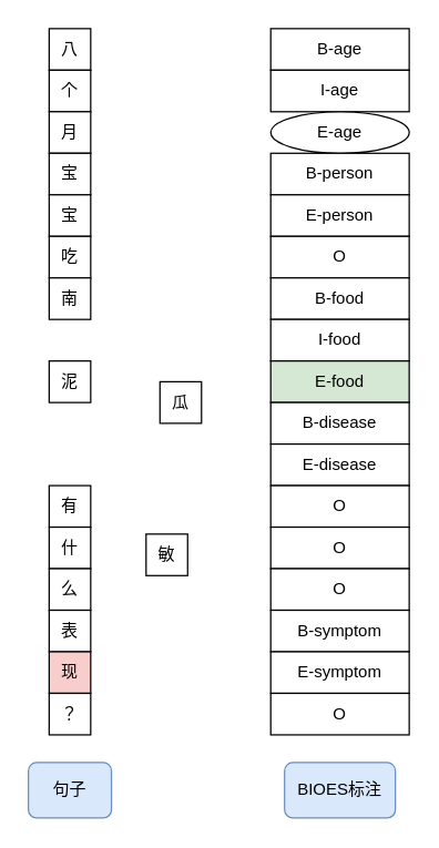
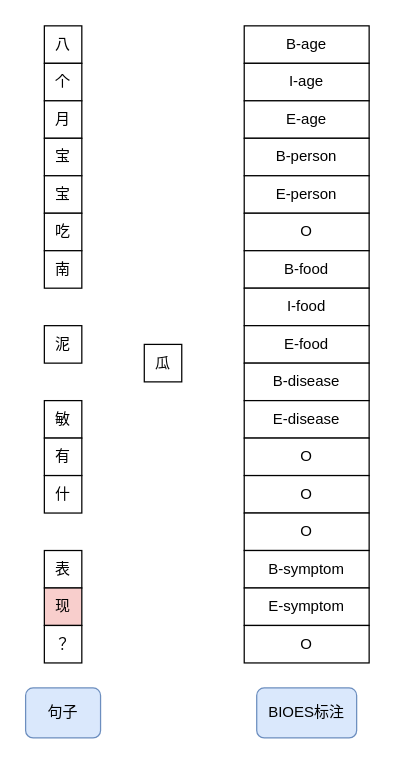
  <mxCell id="0" />
  <mxCell id="1" parent="0" />
  <mxCell id="2" value="八" style="rounded=0;whiteSpace=wrap;html=1;" vertex="1" parent="1"><mxGeometry x="35" y="20" width="30" height="30" as="geometry" /></mxCell>
  <mxCell id="3" value="个" style="rounded=0;whiteSpace=wrap;html=1;" vertex="1" parent="1"><mxGeometry x="35" y="50" width="30" height="30" as="geometry" /></mxCell>
  <mxCell id="4" value="月" style="rounded=0;whiteSpace=wrap;html=1;" vertex="1" parent="1"><mxGeometry x="35" y="80" width="30" height="30" as="geometry" /></mxCell>
  <mxCell id="5" value="宝" style="rounded=0;whiteSpace=wrap;html=1;" vertex="1" parent="1"><mxGeometry x="35" y="110" width="30" height="30" as="geometry" /></mxCell>
  <mxCell id="6" value="宝" style="rounded=0;whiteSpace=wrap;html=1;" vertex="1" parent="1"><mxGeometry x="35" y="140" width="30" height="30" as="geometry" /></mxCell>
  <mxCell id="7" value="吃" style="rounded=0;whiteSpace=wrap;html=1;" vertex="1" parent="1"><mxGeometry x="35" y="170" width="30" height="30" as="geometry" /></mxCell>
  <mxCell id="8" value="南" style="rounded=0;whiteSpace=wrap;html=1;" vertex="1" parent="1"><mxGeometry x="35" y="200" width="30" height="30" as="geometry" /></mxCell>
  <mxCell id="9" value="瓜" style="rounded=0;whiteSpace=wrap;html=1;" vertex="1" parent="1"><mxGeometry x="115" y="275" width="30" height="30" as="geometry" /></mxCell>
  <mxCell id="10" value="泥" style="rounded=0;whiteSpace=wrap;html=1;" vertex="1" parent="1"><mxGeometry x="35" y="260" width="30" height="30" as="geometry" /></mxCell>
- <mxCell id="11" value="敏" style="rounded=0;whiteSpace=wrap;html=1;" vertex="1" parent="1"><mxGeometry x="105" y="385" width="30" height="30" as="geometry" /></mxCell>
+ <mxCell id="11" value="敏" style="rounded=0;whiteSpace=wrap;html=1;" vertex="1" parent="1"><mxGeometry x="35" y="320" width="30" height="30" as="geometry" /></mxCell>
  <mxCell id="12" value="有" style="rounded=0;whiteSpace=wrap;html=1;" vertex="1" parent="1"><mxGeometry x="35" y="350" width="30" height="30" as="geometry" /></mxCell>
  <mxCell id="13" value="什" style="rounded=0;whiteSpace=wrap;html=1;" vertex="1" parent="1"><mxGeometry x="35" y="380" width="30" height="30" as="geometry" /></mxCell>
- <mxCell id="14" value="么" style="rounded=0;whiteSpace=wrap;html=1;" vertex="1" parent="1"><mxGeometry x="35" y="410" width="30" height="30" as="geometry" /></mxCell>
  <mxCell id="15" value="表" style="rounded=0;whiteSpace=wrap;html=1;" vertex="1" parent="1"><mxGeometry x="35" y="440" width="30" height="30" as="geometry" /></mxCell>
  <mxCell id="16" value="现" style="rounded=0;whiteSpace=wrap;html=1;fillColor=#f8cecc;" vertex="1" parent="1"><mxGeometry x="35" y="470" width="30" height="30" as="geometry" /></mxCell>
  <mxCell id="17" value="？" style="rounded=0;whiteSpace=wrap;html=1;" vertex="1" parent="1"><mxGeometry x="35" y="500" width="30" height="30" as="geometry" /></mxCell>
  <mxCell id="18" value="B-age" style="rounded=0;whiteSpace=wrap;html=1;" vertex="1" parent="1"><mxGeometry x="195" y="20" width="100" height="30" as="geometry" /></mxCell>
  <mxCell id="19" value="I-age" style="rounded=0;whiteSpace=wrap;html=1;" vertex="1" parent="1"><mxGeometry x="195" y="50" width="100" height="30" as="geometry" /></mxCell>
- <mxCell id="20" value="E-age" style="ellipse;whiteSpace=wrap;html=1;" vertex="1" parent="1"><mxGeometry x="195" y="80" width="100" height="30" as="geometry" /></mxCell>
+ <mxCell id="20" value="E-age" style="rounded=0;whiteSpace=wrap;html=1;" vertex="1" parent="1"><mxGeometry x="195" y="80" width="100" height="30" as="geometry" /></mxCell>
  <mxCell id="21" value="B-person" style="rounded=0;whiteSpace=wrap;html=1;" vertex="1" parent="1"><mxGeometry x="195" y="110" width="100" height="30" as="geometry" /></mxCell>
  <mxCell id="22" value="E-person" style="rounded=0;whiteSpace=wrap;html=1;" vertex="1" parent="1"><mxGeometry x="195" y="140" width="100" height="30" as="geometry" /></mxCell>
  <mxCell id="23" value="O" style="rounded=0;whiteSpace=wrap;html=1;" vertex="1" parent="1"><mxGeometry x="195" y="170" width="100" height="30" as="geometry" /></mxCell>
  <mxCell id="24" value="B-food" style="rounded=0;whiteSpace=wrap;html=1;" vertex="1" parent="1"><mxGeometry x="195" y="200" width="100" height="30" as="geometry" /></mxCell>
  <mxCell id="25" value="I-food" style="rounded=0;whiteSpace=wrap;html=1;" vertex="1" parent="1"><mxGeometry x="195" y="230" width="100" height="30" as="geometry" /></mxCell>
- <mxCell id="26" value="E-food" style="rounded=0;whiteSpace=wrap;html=1;fillColor=#d5e8d4;" vertex="1" parent="1"><mxGeometry x="195" y="260" width="100" height="30" as="geometry" /></mxCell>
+ <mxCell id="26" value="E-food" style="rounded=0;whiteSpace=wrap;html=1;" vertex="1" parent="1"><mxGeometry x="195" y="260" width="100" height="30" as="geometry" /></mxCell>
  <mxCell id="27" value="B-disease" style="rounded=0;whiteSpace=wrap;html=1;" vertex="1" parent="1"><mxGeometry x="195" y="290" width="100" height="30" as="geometry" /></mxCell>
  <mxCell id="28" value="E-disease" style="rounded=0;whiteSpace=wrap;html=1;" vertex="1" parent="1"><mxGeometry x="195" y="320" width="100" height="30" as="geometry" /></mxCell>
  <mxCell id="29" value="O" style="rounded=0;whiteSpace=wrap;html=1;" vertex="1" parent="1"><mxGeometry x="195" y="350" width="100" height="30" as="geometry" /></mxCell>
  <mxCell id="30" value="O" style="rounded=0;whiteSpace=wrap;html=1;" vertex="1" parent="1"><mxGeometry x="195" y="380" width="100" height="30" as="geometry" /></mxCell>
  <mxCell id="31" value="O" style="rounded=0;whiteSpace=wrap;html=1;" vertex="1" parent="1"><mxGeometry x="195" y="410" width="100" height="30" as="geometry" /></mxCell>
  <mxCell id="32" value="B-symptom" style="rounded=0;whiteSpace=wrap;html=1;" vertex="1" parent="1"><mxGeometry x="195" y="440" width="100" height="30" as="geometry" /></mxCell>
  <mxCell id="33" value="E-symptom" style="rounded=0;whiteSpace=wrap;html=1;" vertex="1" parent="1"><mxGeometry x="195" y="470" width="100" height="30" as="geometry" /></mxCell>
  <mxCell id="34" value="O" style="rounded=0;whiteSpace=wrap;html=1;" vertex="1" parent="1"><mxGeometry x="195" y="500" width="100" height="30" as="geometry" /></mxCell>
  <mxCell id="35" value="句子" style="rounded=1;whiteSpace=wrap;html=1;fillColor=#dae8fc;strokeColor=#6c8ebf;" vertex="1" parent="1"><mxGeometry x="20" y="550" width="60" height="40" as="geometry" /></mxCell>
  <mxCell id="36" value="BIOES标注" style="rounded=1;whiteSpace=wrap;html=1;fillColor=#dae8fc;strokeColor=#6c8ebf;" vertex="1" parent="1"><mxGeometry x="205" y="550" width="80" height="40" as="geometry" /></mxCell>
